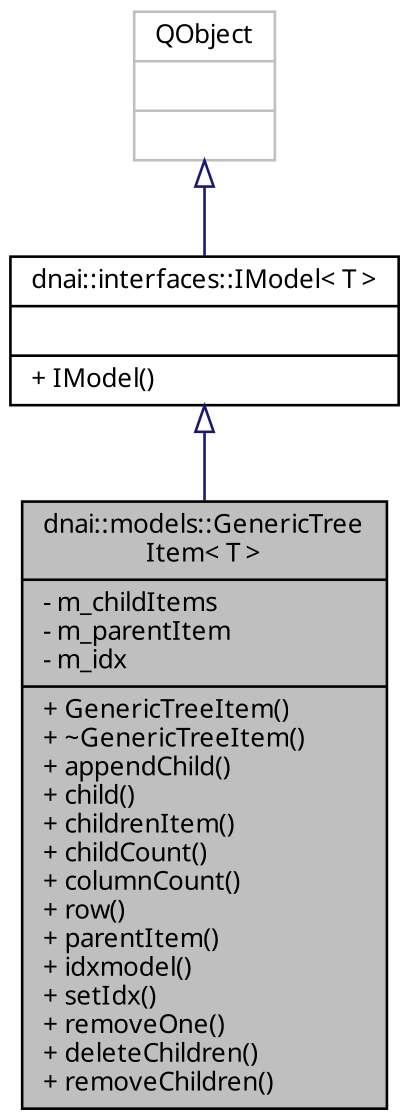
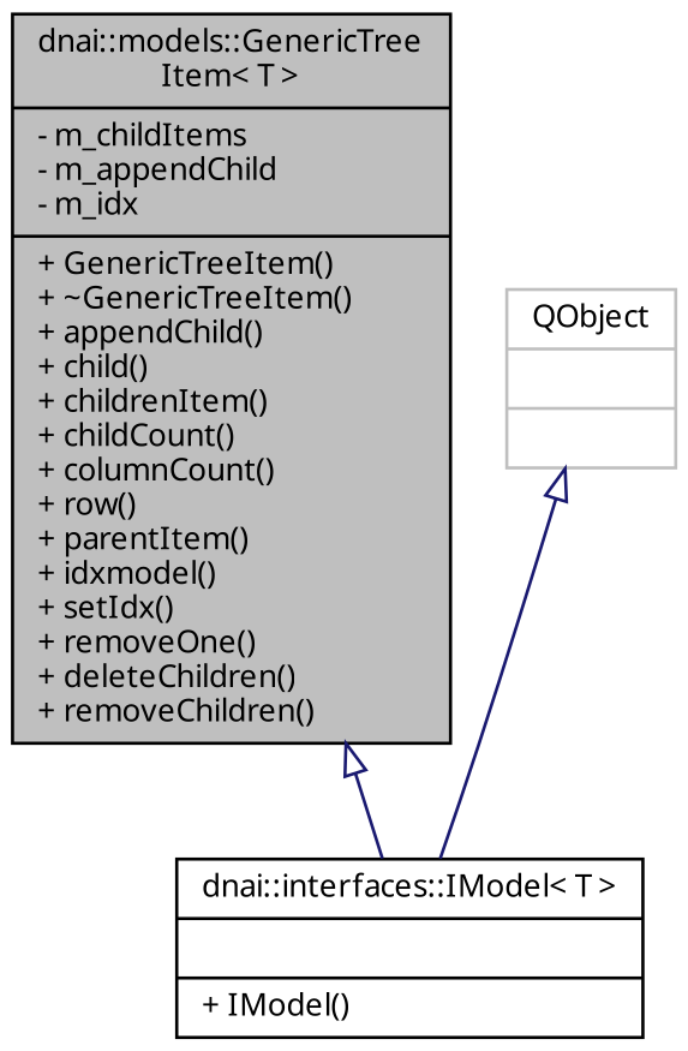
  digraph {
    fontname="Noto Sans"
    node [color=black fillcolor=white fontname="Noto Sans" fontsize=10 shape=record style=filled]
    edge [arrowtail=onormal color=midnightblue dir=back fontname="Noto Sans" fontsize=10 labelfontname=Helvetica labelfontsize=10 style=solid]
-   n1 [fillcolor=grey75 fontcolor=black height=0.2 label="{dnai::models::GenericTree\lItem\< T \>\n|- m_childItems\l- m_parentItem\l- m_idx\l|+ GenericTreeItem()\l+ ~GenericTreeItem()\l+ appendChild()\l+ child()\l+ childrenItem()\l+ childCount()\l+ columnCount()\l+ row()\l+ parentItem()\l+ idxmodel()\l+ setIdx()\l+ removeOne()\l+ deleteChildren()\l+ removeChildren()\l}" width=0.4]
+   n1 [fillcolor=grey75 fontcolor=black height=0.2 label="{dnai::models::GenericTree\lItem\< T \>\n|- m_childItems\l- m_appendChild\l- m_idx\l|+ GenericTreeItem()\l+ ~GenericTreeItem()\l+ appendChild()\l+ child()\l+ childrenItem()\l+ childCount()\l+ columnCount()\l+ row()\l+ parentItem()\l+ idxmodel()\l+ setIdx()\l+ removeOne()\l+ deleteChildren()\l+ removeChildren()\l}" width=0.4]
    n2 [height=0.2 label="{dnai::interfaces::IModel\< T \>\n||+ IModel()\l}" width=0.4]
    n3 [color=grey75 height=0.2 label="{QObject\n||}" width=0.4]
-   n2 -> n1
+   n1 -> n2
    n3 -> n2
  }
